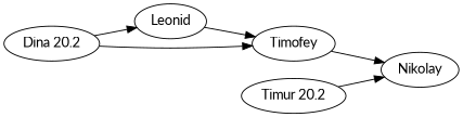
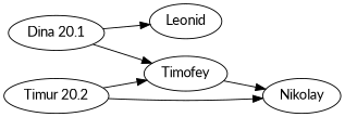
  digraph {
    fontname=Lato
    rankdir=LR
    node [fontname=Lato]
    edge [fontname=Lato]
-   n1 [label="Dina 20.2"]
+   n1 [label="Dina 20.1"]
    n2 [label=Leonid]
    n3 [label=Timofey]
    n4 [label=Nikolay]
    n5 [label="Timur 20.2"]
    n1 -> n2
    n1 -> n3
    n3 -> n4
-   n2 -> n3
+   n5 -> n3
    n5 -> n4
  }
